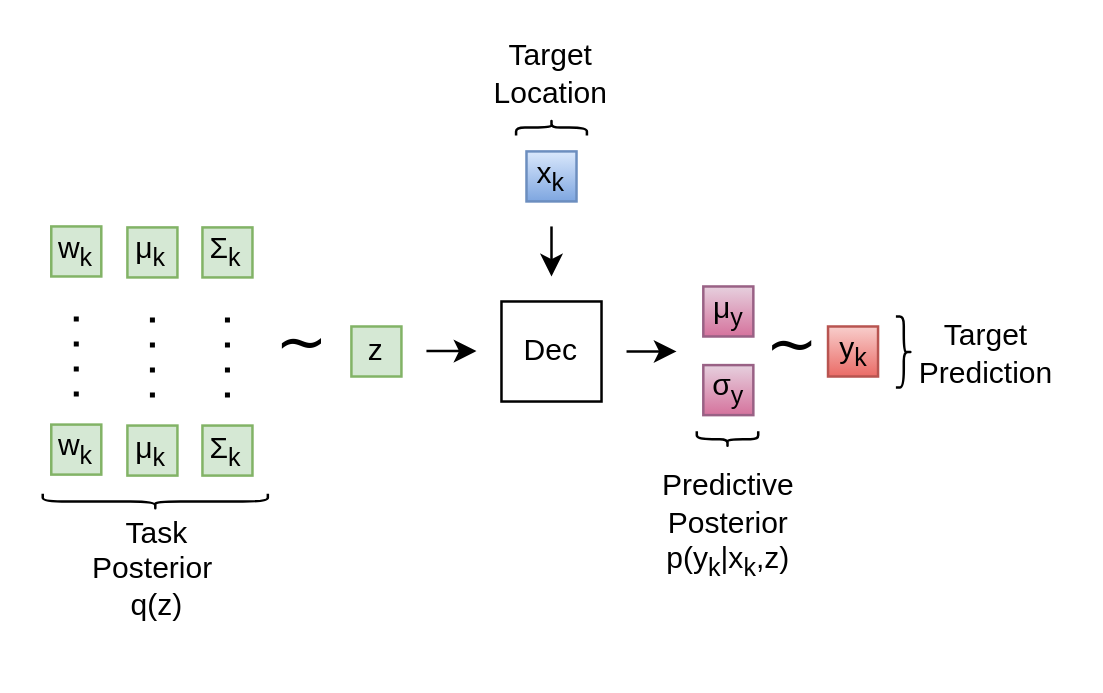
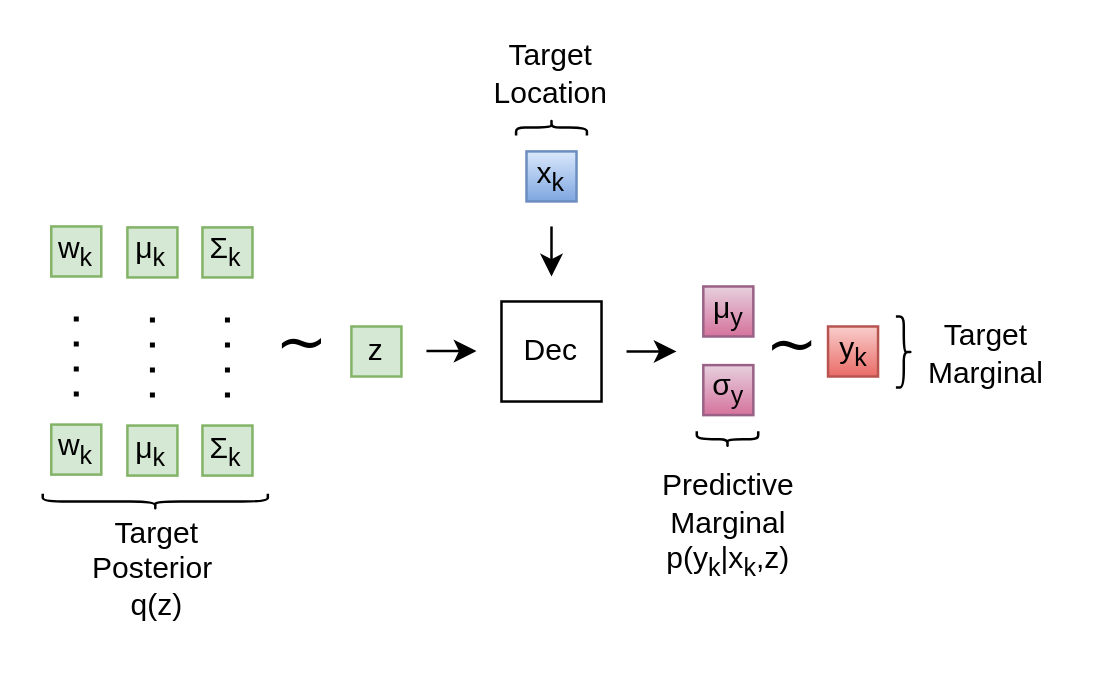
  <mxCell id="0" />
  <mxCell id="1" parent="0" />
  <mxCell id="2" value="μ&lt;sub&gt;k&lt;/sub&gt;" style="whiteSpace=wrap;html=1;aspect=fixed;fillColor=#d5e8d4;strokeColor=#82b366;fontColor=#000000;" parent="1" vertex="1"><mxGeometry x="50.44" y="90.39" width="20" height="20" as="geometry" /></mxCell>
  <mxCell id="3" value="Σ&lt;sub&gt;k&lt;/sub&gt;" style="whiteSpace=wrap;html=1;aspect=fixed;fillColor=#d5e8d4;strokeColor=#82b366;fontColor=#000000;" parent="1" vertex="1"><mxGeometry x="80.44" y="90.39" width="20" height="20" as="geometry" /></mxCell>
  <mxCell id="4" value="&lt;font color=&quot;#000000&quot;&gt;z&lt;/font&gt;" style="whiteSpace=wrap;html=1;aspect=fixed;fillColor=#d5e8d4;strokeColor=#82b366;" parent="1" vertex="1"><mxGeometry x="140" y="130" width="20" height="20" as="geometry" /></mxCell>
  <mxCell id="5" value="" style="endArrow=classic;html=1;" parent="1" edge="1"><mxGeometry width="50" height="50" relative="1" as="geometry"><mxPoint x="170" y="139.83" as="sourcePoint" /><mxPoint x="190" y="139.83" as="targetPoint" /></mxGeometry></mxCell>
  <mxCell id="6" value="" style="endArrow=classic;html=1;" parent="1" edge="1"><mxGeometry width="50" height="50" relative="1" as="geometry"><mxPoint x="220" y="90" as="sourcePoint" /><mxPoint x="220" y="110" as="targetPoint" /></mxGeometry></mxCell>
  <mxCell id="7" value="&lt;font color=&quot;#000000&quot;&gt;x&lt;sub&gt;k&lt;/sub&gt;&lt;/font&gt;" style="whiteSpace=wrap;html=1;aspect=fixed;fillColor=#dae8fc;strokeColor=#6c8ebf;gradientColor=#7ea6e0;" parent="1" vertex="1"><mxGeometry x="210" y="60" width="20" height="20" as="geometry" /></mxCell>
  <mxCell id="8" value="Dec" style="rounded=0;whiteSpace=wrap;html=1;" parent="1" vertex="1"><mxGeometry x="200" y="120" width="40" height="40" as="geometry" /></mxCell>
  <mxCell id="9" value="μ&lt;sub&gt;y&lt;/sub&gt;" style="whiteSpace=wrap;html=1;aspect=fixed;fillColor=#e6d0de;strokeColor=#996185;gradientColor=#d5739d;fontColor=#000000;" parent="1" vertex="1"><mxGeometry x="280.7" y="114" width="20" height="20" as="geometry" /></mxCell>
  <mxCell id="10" value="σ&lt;sub&gt;y&lt;/sub&gt;" style="whiteSpace=wrap;html=1;aspect=fixed;fillColor=#e6d0de;strokeColor=#996185;gradientColor=#d5739d;fontColor=#000000;" parent="1" vertex="1"><mxGeometry x="280.7" y="145.44" width="20" height="20" as="geometry" /></mxCell>
  <mxCell id="11" value="" style="endArrow=classic;html=1;" parent="1" edge="1"><mxGeometry width="50" height="50" relative="1" as="geometry"><mxPoint x="250" y="140" as="sourcePoint" /><mxPoint x="270" y="140" as="targetPoint" /></mxGeometry></mxCell>
  <mxCell id="12" value="&lt;font color=&quot;#000000&quot;&gt;y&lt;sub&gt;k&lt;/sub&gt;&lt;/font&gt;" style="whiteSpace=wrap;html=1;aspect=fixed;fillColor=#f8cecc;strokeColor=#b85450;gradientColor=#ea6b66;" parent="1" vertex="1"><mxGeometry x="330.56" y="130" width="20" height="20" as="geometry" /></mxCell>
  <mxCell id="13" value="" style="shape=curlyBracket;whiteSpace=wrap;html=1;rounded=1;labelPosition=left;verticalLabelPosition=middle;align=right;verticalAlign=middle;fontColor=#000000;rotation=90;" parent="1" vertex="1"><mxGeometry x="216.85" y="36.32" width="6.3" height="28.32" as="geometry" /></mxCell>
  <mxCell id="14" value="Target Location" style="text;html=1;strokeColor=none;fillColor=none;align=center;verticalAlign=middle;whiteSpace=wrap;rounded=0;fontColor=#000000;" parent="1" vertex="1"><mxGeometry x="200" y="20" width="40" height="18.32" as="geometry" /></mxCell>
  <mxCell id="15" value="" style="shape=curlyBracket;whiteSpace=wrap;html=1;rounded=1;labelPosition=left;verticalLabelPosition=middle;align=right;verticalAlign=middle;fontColor=#000000;rotation=-90;" parent="1" vertex="1"><mxGeometry x="58.44" y="155" width="6.3" height="90" as="geometry" /></mxCell>
- <mxCell id="16" value="Task Posterior&amp;nbsp;&lt;br&gt;&lt;font style=&quot;font-size: 12px;&quot;&gt;q(z)&lt;/font&gt;" style="text;html=1;strokeColor=none;fillColor=none;align=center;verticalAlign=middle;whiteSpace=wrap;rounded=0;fontColor=#000000;" parent="1" vertex="1"><mxGeometry x="25.44" y="200" width="74.56" height="54.63" as="geometry" /></mxCell>
+ <mxCell id="16" value="Target Posterior&amp;nbsp;&lt;br&gt;&lt;font style=&quot;font-size: 12px;&quot;&gt;q(z)&lt;/font&gt;" style="text;html=1;strokeColor=none;fillColor=none;align=center;verticalAlign=middle;whiteSpace=wrap;rounded=0;fontColor=#000000;" parent="1" vertex="1"><mxGeometry x="25.44" y="200" width="74.56" height="54.63" as="geometry" /></mxCell>
  <mxCell id="17" value="" style="shape=curlyBracket;whiteSpace=wrap;html=1;rounded=1;labelPosition=left;verticalLabelPosition=middle;align=right;verticalAlign=middle;fontColor=#000000;rotation=-90;" parent="1" vertex="1"><mxGeometry x="287.22" y="162.77" width="6.3" height="24.56" as="geometry" /></mxCell>
- <mxCell id="18" value="Predictive Posterior p(y&lt;sub&gt;k&lt;/sub&gt;&lt;span style=&quot;font-size: 12px;&quot;&gt;|x&lt;sub&gt;k&lt;/sub&gt;,z)&lt;/span&gt;" style="text;html=1;strokeColor=none;fillColor=none;align=center;verticalAlign=middle;whiteSpace=wrap;rounded=0;fontColor=#000000;fontSize=12;" parent="1" vertex="1"><mxGeometry x="260.7" y="187.33" width="60" height="45.57" as="geometry" /></mxCell>
+ <mxCell id="18" value="Predictive Marginal p(y&lt;sub&gt;k&lt;/sub&gt;&lt;span style=&quot;font-size: 12px;&quot;&gt;|x&lt;sub&gt;k&lt;/sub&gt;,z)&lt;/span&gt;" style="text;html=1;strokeColor=none;fillColor=none;align=center;verticalAlign=middle;whiteSpace=wrap;rounded=0;fontColor=#000000;fontSize=12;" parent="1" vertex="1"><mxGeometry x="260.7" y="187.33" width="60" height="45.57" as="geometry" /></mxCell>
  <mxCell id="19" value="" style="shape=curlyBracket;whiteSpace=wrap;html=1;rounded=1;labelPosition=left;verticalLabelPosition=middle;align=right;verticalAlign=middle;fontColor=#000000;rotation=-180;" parent="1" vertex="1"><mxGeometry x="357.7" y="126.05" width="6.3" height="28.32" as="geometry" /></mxCell>
- <mxCell id="20" value="Target Prediction" style="text;html=1;strokeColor=none;fillColor=none;align=center;verticalAlign=middle;whiteSpace=wrap;rounded=0;fontColor=#000000;" parent="1" vertex="1"><mxGeometry x="369" y="131.68" width="50" height="18.32" as="geometry" /></mxCell>
+ <mxCell id="20" value="Target Marginal" style="text;html=1;strokeColor=none;fillColor=none;align=center;verticalAlign=middle;whiteSpace=wrap;rounded=0;fontColor=#000000;" parent="1" vertex="1"><mxGeometry x="369" y="131.68" width="50" height="18.32" as="geometry" /></mxCell>
  <mxCell id="21" value="μ&lt;sub&gt;k&lt;/sub&gt;" style="whiteSpace=wrap;html=1;aspect=fixed;fillColor=#d5e8d4;strokeColor=#82b366;fontColor=#000000;" parent="1" vertex="1"><mxGeometry x="50.44" y="169.61" width="20" height="20" as="geometry" /></mxCell>
  <mxCell id="22" value="" style="line;strokeWidth=2;direction=south;html=1;dashed=1;dashPattern=1 4;" parent="1" vertex="1"><mxGeometry x="55.44" y="126.44" width="10" height="36" as="geometry" /></mxCell>
  <mxCell id="23" value="" style="line;strokeWidth=2;direction=south;html=1;dashed=1;dashPattern=1 4;" parent="1" vertex="1"><mxGeometry x="85.44" y="126.39" width="10" height="36" as="geometry" /></mxCell>
  <mxCell id="24" value="w&lt;sub&gt;k&lt;/sub&gt;" style="whiteSpace=wrap;html=1;aspect=fixed;fillColor=#d5e8d4;strokeColor=#82b366;fontColor=#000000;" parent="1" vertex="1"><mxGeometry x="20" y="90" width="20" height="20" as="geometry" /></mxCell>
  <mxCell id="25" value="Σ&lt;sub&gt;k&lt;/sub&gt;" style="whiteSpace=wrap;html=1;aspect=fixed;fillColor=#d5e8d4;strokeColor=#82b366;fontColor=#000000;" parent="1" vertex="1"><mxGeometry x="80.44" y="169.61" width="20" height="20" as="geometry" /></mxCell>
  <mxCell id="26" value="w&lt;sub&gt;k&lt;/sub&gt;" style="whiteSpace=wrap;html=1;aspect=fixed;fillColor=#d5e8d4;strokeColor=#82b366;fontColor=#000000;" parent="1" vertex="1"><mxGeometry x="20" y="169.22" width="20" height="20" as="geometry" /></mxCell>
  <mxCell id="27" value="" style="line;strokeWidth=2;direction=south;html=1;dashed=1;dashPattern=1 4;" parent="1" vertex="1"><mxGeometry x="25" y="126" width="10" height="36" as="geometry" /></mxCell>
  <mxCell id="28" value="&lt;font style=&quot;font-size: 25px;&quot;&gt;∼&lt;/font&gt;" style="text;html=1;strokeColor=none;fillColor=none;align=center;verticalAlign=middle;whiteSpace=wrap;rounded=0;fontSize=12;" parent="1" vertex="1"><mxGeometry x="103.44" y="130" width="34.56" height="10.21" as="geometry" /></mxCell>
  <mxCell id="29" value="&lt;font style=&quot;font-size: 25px;&quot;&gt;∼&lt;/font&gt;" style="text;html=1;strokeColor=none;fillColor=none;align=center;verticalAlign=middle;whiteSpace=wrap;rounded=0;fontSize=12;" parent="1" vertex="1"><mxGeometry x="299" y="130.68" width="34.56" height="10.21" as="geometry" /></mxCell>
